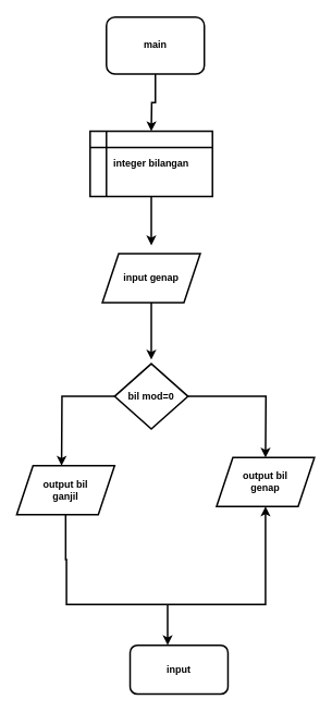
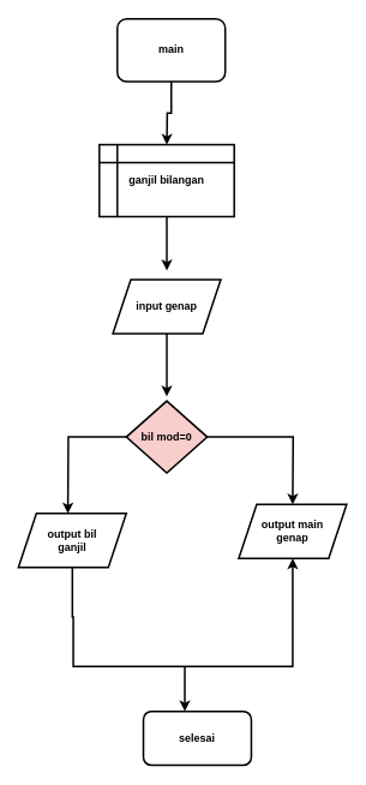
  <mxCell id="0" />
  <mxCell id="1" parent="0" />
  <mxCell id="2" style="edgeStyle=orthogonalEdgeStyle;rounded=0;orthogonalLoop=1;jettySize=auto;html=1;exitX=0.5;exitY=1;exitDx=0;exitDy=0;fontStyle=1;strokeWidth=2;" edge="1" parent="1" source="3"><mxGeometry relative="1" as="geometry"><mxPoint x="185" y="160" as="targetPoint" /></mxGeometry></mxCell>
  <mxCell id="3" value="main" style="rounded=1;whiteSpace=wrap;html=1;fontStyle=1;strokeWidth=2;" vertex="1" parent="1"><mxGeometry x="130" y="20" width="120" height="70" as="geometry" /></mxCell>
  <mxCell id="4" style="edgeStyle=orthogonalEdgeStyle;rounded=0;orthogonalLoop=1;jettySize=auto;html=1;exitX=0.5;exitY=1;exitDx=0;exitDy=0;fontStyle=1;strokeWidth=2;" edge="1" parent="1" source="5"><mxGeometry relative="1" as="geometry"><mxPoint x="185" y="300" as="targetPoint" /></mxGeometry></mxCell>
- <mxCell id="5" value="integer bilangan" style="shape=internalStorage;whiteSpace=wrap;html=1;backgroundOutline=1;fontStyle=1;strokeWidth=2;" vertex="1" parent="1"><mxGeometry x="110" y="160" width="150" height="80" as="geometry" /></mxCell>
+ <mxCell id="5" value="ganjil bilangan" style="shape=internalStorage;whiteSpace=wrap;html=1;backgroundOutline=1;fontStyle=1;strokeWidth=2;" vertex="1" parent="1"><mxGeometry x="110" y="160" width="150" height="80" as="geometry" /></mxCell>
  <mxCell id="6" style="edgeStyle=orthogonalEdgeStyle;rounded=0;orthogonalLoop=1;jettySize=auto;html=1;exitX=0.5;exitY=1;exitDx=0;exitDy=0;fontStyle=1;strokeWidth=2;" edge="1" parent="1" source="7"><mxGeometry relative="1" as="geometry"><mxPoint x="185" y="440" as="targetPoint" /></mxGeometry></mxCell>
  <mxCell id="7" value="input genap" style="shape=parallelogram;perimeter=parallelogramPerimeter;whiteSpace=wrap;html=1;fixedSize=1;fontStyle=1;strokeWidth=2;" vertex="1" parent="1"><mxGeometry x="125" y="310" width="120" height="60" as="geometry" /></mxCell>
  <mxCell id="8" style="edgeStyle=orthogonalEdgeStyle;rounded=0;orthogonalLoop=1;jettySize=auto;html=1;exitX=1;exitY=0.5;exitDx=0;exitDy=0;fontStyle=1;strokeWidth=2;" edge="1" parent="1" source="10"><mxGeometry relative="1" as="geometry"><mxPoint x="325" y="560" as="targetPoint" /></mxGeometry></mxCell>
  <mxCell id="9" style="edgeStyle=orthogonalEdgeStyle;rounded=0;orthogonalLoop=1;jettySize=auto;html=1;exitX=0;exitY=0.5;exitDx=0;exitDy=0;fontStyle=1;strokeWidth=2;" edge="1" parent="1" source="10"><mxGeometry relative="1" as="geometry"><mxPoint x="75" y="570" as="targetPoint" /></mxGeometry></mxCell>
- <mxCell id="10" value="bil mod=0" style="rhombus;whiteSpace=wrap;html=1;fontStyle=1;strokeWidth=2;" vertex="1" parent="1"><mxGeometry x="140" y="445" width="90" height="80" as="geometry" /></mxCell>
+ <mxCell id="10" value="bil mod=0" style="rhombus;whiteSpace=wrap;html=1;fontStyle=1;strokeWidth=2;fillColor=#f8cecc;" vertex="1" parent="1"><mxGeometry x="140" y="445" width="90" height="80" as="geometry" /></mxCell>
  <mxCell id="11" style="edgeStyle=orthogonalEdgeStyle;rounded=0;orthogonalLoop=1;jettySize=auto;html=1;exitX=0.5;exitY=1;exitDx=0;exitDy=0;entryX=0.5;entryY=1;entryDx=0;entryDy=0;fontStyle=1;strokeWidth=2;" edge="1" parent="1" source="12" target="13"><mxGeometry relative="1" as="geometry"><mxPoint x="325" y="740" as="targetPoint" /><Array as="points"><mxPoint x="80" y="685" /><mxPoint x="81" y="685" /><mxPoint x="81" y="740" /><mxPoint x="325" y="740" /></Array></mxGeometry></mxCell>
  <mxCell id="12" value="&lt;div&gt;output bil&lt;/div&gt;&lt;div&gt;ganjil&lt;br&gt;&lt;/div&gt;" style="shape=parallelogram;perimeter=parallelogramPerimeter;whiteSpace=wrap;html=1;fixedSize=1;fontStyle=1;strokeWidth=2;" vertex="1" parent="1"><mxGeometry x="20" y="570" width="120" height="60" as="geometry" /></mxCell>
- <mxCell id="13" value="&lt;div&gt;output bil&lt;/div&gt;&lt;div&gt;genap&lt;br&gt;&lt;/div&gt;" style="shape=parallelogram;perimeter=parallelogramPerimeter;whiteSpace=wrap;html=1;fixedSize=1;fontStyle=1;strokeWidth=2;" vertex="1" parent="1"><mxGeometry x="265" y="560" width="120" height="60" as="geometry" /></mxCell>
+ <mxCell id="13" value="&lt;div&gt;output main&lt;/div&gt;&lt;div&gt;genap&lt;br&gt;&lt;/div&gt;" style="shape=parallelogram;perimeter=parallelogramPerimeter;whiteSpace=wrap;html=1;fixedSize=1;fontStyle=1;strokeWidth=2;" vertex="1" parent="1"><mxGeometry x="265" y="560" width="120" height="60" as="geometry" /></mxCell>
  <mxCell id="14" value="" style="endArrow=classic;html=1;rounded=0;fontStyle=1;strokeWidth=2;" edge="1" parent="1"><mxGeometry width="50" height="50" relative="1" as="geometry"><mxPoint x="205" y="740" as="sourcePoint" /><mxPoint x="205" y="790" as="targetPoint" /></mxGeometry></mxCell>
- <mxCell id="15" value="input" style="rounded=1;whiteSpace=wrap;html=1;fontStyle=1;strokeWidth=2;" vertex="1" parent="1"><mxGeometry x="159" y="790" width="120" height="60" as="geometry" /></mxCell>
+ <mxCell id="15" value="selesai" style="rounded=1;whiteSpace=wrap;html=1;fontStyle=1;strokeWidth=2;" vertex="1" parent="1"><mxGeometry x="159" y="790" width="120" height="60" as="geometry" /></mxCell>
